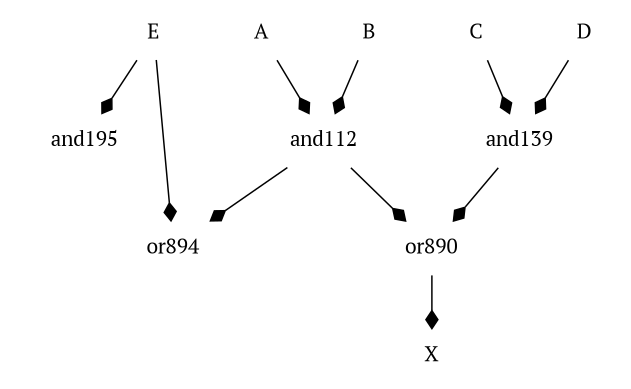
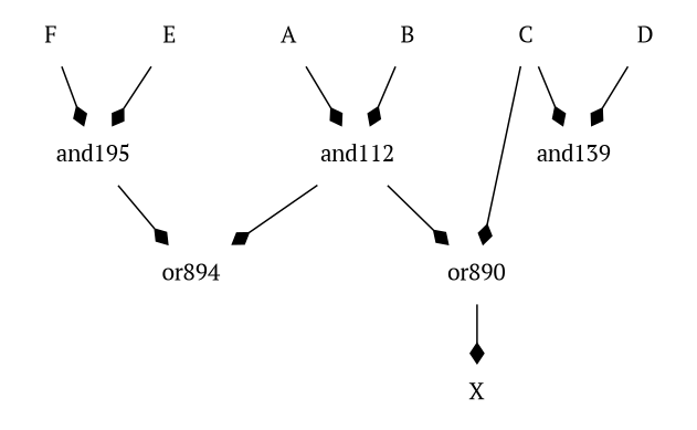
  digraph {
    fontname="PT Serif"
    rankdir=TB
    node [fontname="PT Serif" shape=plaintext]
    edge [arrowhead=diamond fontname="PT Serif"]
    n1 [label=X]
    n2 [label=and195]
    n3 [label=or894]
    n4 [label=and112]
    n5 [label=or890]
    n6 [label=and139]
    n7 [label=A]
    n8 [label=B]
    n9 [label=C]
    n10 [label=D]
    n11 [label=E]
-   n11 -> n3
+   n12 [label=F]
+   n2 -> n3
    n4 -> n3
    n4 -> n5
    n5 -> n1
-   n6 -> n5
+   n9 -> n5
    n7 -> n4
    n8 -> n4
    n9 -> n6
    n10 -> n6
    n11 -> n2
+   n12 -> n2
  }
